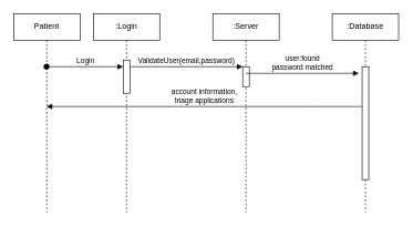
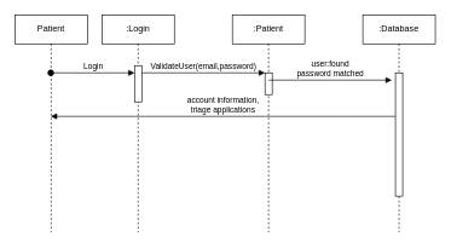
  <mxCell id="0" />
  <mxCell id="1" parent="0" />
  <mxCell id="2" value=":Login" style="shape=umlLifeline;perimeter=lifelinePerimeter;whiteSpace=wrap;html=1;container=0;dropTarget=0;collapsible=0;recursiveResize=0;outlineConnect=0;portConstraint=eastwest;newEdgeStyle={&quot;edgeStyle&quot;:&quot;elbowEdgeStyle&quot;,&quot;elbow&quot;:&quot;vertical&quot;,&quot;curved&quot;:0,&quot;rounded&quot;:0};" parent="1" vertex="1"><mxGeometry x="140" y="20" width="100" height="300" as="geometry" /></mxCell>
  <mxCell id="3" value="" style="html=1;points=[];perimeter=orthogonalPerimeter;outlineConnect=0;targetShapes=umlLifeline;portConstraint=eastwest;newEdgeStyle={&quot;edgeStyle&quot;:&quot;elbowEdgeStyle&quot;,&quot;elbow&quot;:&quot;vertical&quot;,&quot;curved&quot;:0,&quot;rounded&quot;:0};" parent="2" vertex="1"><mxGeometry x="45" y="70" width="10" height="50" as="geometry" /></mxCell>
- <mxCell id="4" value=":Server" style="shape=umlLifeline;perimeter=lifelinePerimeter;whiteSpace=wrap;html=1;container=0;dropTarget=0;collapsible=0;recursiveResize=0;outlineConnect=0;portConstraint=eastwest;newEdgeStyle={&quot;edgeStyle&quot;:&quot;elbowEdgeStyle&quot;,&quot;elbow&quot;:&quot;vertical&quot;,&quot;curved&quot;:0,&quot;rounded&quot;:0};" parent="1" vertex="1"><mxGeometry x="320" y="20" width="100" height="300" as="geometry" /></mxCell>
+ <mxCell id="4" value=":Patient" style="shape=umlLifeline;perimeter=lifelinePerimeter;whiteSpace=wrap;html=1;container=0;dropTarget=0;collapsible=0;recursiveResize=0;outlineConnect=0;portConstraint=eastwest;newEdgeStyle={&quot;edgeStyle&quot;:&quot;elbowEdgeStyle&quot;,&quot;elbow&quot;:&quot;vertical&quot;,&quot;curved&quot;:0,&quot;rounded&quot;:0};" parent="1" vertex="1"><mxGeometry x="320" y="20" width="100" height="300" as="geometry" /></mxCell>
  <mxCell id="5" value="" style="html=1;points=[];perimeter=orthogonalPerimeter;outlineConnect=0;targetShapes=umlLifeline;portConstraint=eastwest;newEdgeStyle={&quot;edgeStyle&quot;:&quot;elbowEdgeStyle&quot;,&quot;elbow&quot;:&quot;vertical&quot;,&quot;curved&quot;:0,&quot;rounded&quot;:0};" parent="4" vertex="1"><mxGeometry x="45" y="80" width="10" height="30" as="geometry" /></mxCell>
  <mxCell id="6" value="ValidateUser(email,password)" style="html=1;verticalAlign=bottom;endArrow=block;edgeStyle=elbowEdgeStyle;elbow=vertical;curved=0;rounded=0;" parent="1" source="3" target="5" edge="1"><mxGeometry relative="1" as="geometry"><mxPoint x="295" y="110" as="sourcePoint" /><Array as="points"><mxPoint x="280" y="100" /></Array></mxGeometry></mxCell>
  <mxCell id="7" value=":Database" style="shape=umlLifeline;perimeter=lifelinePerimeter;whiteSpace=wrap;html=1;container=0;dropTarget=0;collapsible=0;recursiveResize=0;outlineConnect=0;portConstraint=eastwest;newEdgeStyle={&quot;edgeStyle&quot;:&quot;elbowEdgeStyle&quot;,&quot;elbow&quot;:&quot;vertical&quot;,&quot;curved&quot;:0,&quot;rounded&quot;:0};" parent="1" vertex="1"><mxGeometry x="500" y="20" width="100" height="300" as="geometry" /></mxCell>
  <mxCell id="8" value="" style="html=1;points=[];perimeter=orthogonalPerimeter;outlineConnect=0;targetShapes=umlLifeline;portConstraint=eastwest;newEdgeStyle={&quot;edgeStyle&quot;:&quot;elbowEdgeStyle&quot;,&quot;elbow&quot;:&quot;vertical&quot;,&quot;curved&quot;:0,&quot;rounded&quot;:0};" parent="7" vertex="1"><mxGeometry x="45" y="80" width="10" height="170" as="geometry" /></mxCell>
  <mxCell id="9" value="user:found&lt;br&gt;password matched" style="html=1;verticalAlign=bottom;endArrow=block;edgeStyle=elbowEdgeStyle;elbow=vertical;curved=0;rounded=0;" parent="1" edge="1"><mxGeometry relative="1" as="geometry"><mxPoint x="370" y="110" as="sourcePoint" /><Array as="points"><mxPoint x="455" y="110" /></Array><mxPoint x="540" y="110" as="targetPoint" /></mxGeometry></mxCell>
  <mxCell id="10" value="account information,&lt;br&gt;triage applications" style="html=1;verticalAlign=bottom;endArrow=block;edgeStyle=elbowEdgeStyle;elbow=vertical;curved=0;rounded=0;" parent="1" target="11" edge="1"><mxGeometry relative="1" as="geometry"><mxPoint x="545" y="160" as="sourcePoint" /><Array as="points"><mxPoint x="470" y="160" /></Array><mxPoint x="380" y="160" as="targetPoint" /></mxGeometry></mxCell>
  <mxCell id="11" value="Patient" style="shape=umlLifeline;perimeter=lifelinePerimeter;whiteSpace=wrap;html=1;container=0;dropTarget=0;collapsible=0;recursiveResize=0;outlineConnect=0;portConstraint=eastwest;newEdgeStyle={&quot;edgeStyle&quot;:&quot;elbowEdgeStyle&quot;,&quot;elbow&quot;:&quot;vertical&quot;,&quot;curved&quot;:0,&quot;rounded&quot;:0};" parent="1" vertex="1"><mxGeometry x="20" y="20" width="100" height="300" as="geometry" /></mxCell>
  <mxCell id="12" value="Login" style="html=1;verticalAlign=bottom;startArrow=oval;endArrow=block;startSize=8;edgeStyle=elbowEdgeStyle;elbow=vertical;curved=0;rounded=0;" parent="1" edge="1"><mxGeometry relative="1" as="geometry"><mxPoint x="69.5" y="100" as="sourcePoint" /><mxPoint x="185" y="100" as="targetPoint" /></mxGeometry></mxCell>
